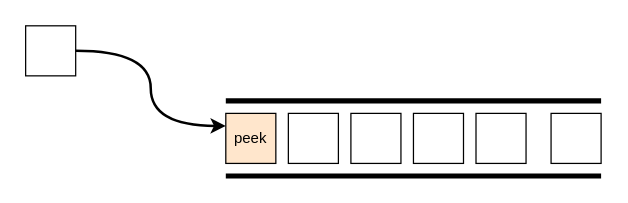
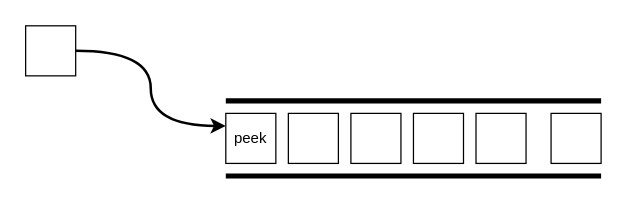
  <mxCell id="0" />
  <mxCell id="1" parent="0" />
  <mxCell id="2" value="" style="endArrow=none;html=1;rounded=0;strokeWidth=4;" edge="1" parent="1"><mxGeometry width="50" height="50" relative="1" as="geometry"><mxPoint x="180" y="80" as="sourcePoint" /><mxPoint x="480" y="80" as="targetPoint" /></mxGeometry></mxCell>
  <mxCell id="3" value="" style="endArrow=none;html=1;rounded=0;strokeWidth=4;" edge="1" parent="1"><mxGeometry width="50" height="50" relative="1" as="geometry"><mxPoint x="180" y="140" as="sourcePoint" /><mxPoint x="480" y="140" as="targetPoint" /></mxGeometry></mxCell>
- <mxCell id="4" value="peek" style="rounded=0;whiteSpace=wrap;html=1;fillColor=#ffe6cc;" vertex="1" parent="1"><mxGeometry x="180" y="90" width="40" height="40" as="geometry" /></mxCell>
+ <mxCell id="4" value="peek" style="rounded=0;whiteSpace=wrap;html=1;" vertex="1" parent="1"><mxGeometry x="180" y="90" width="40" height="40" as="geometry" /></mxCell>
  <mxCell id="5" value="" style="rounded=0;whiteSpace=wrap;html=1;" vertex="1" parent="1"><mxGeometry x="230" y="90" width="40" height="40" as="geometry" /></mxCell>
  <mxCell id="6" value="" style="rounded=0;whiteSpace=wrap;html=1;" vertex="1" parent="1"><mxGeometry x="280" y="90" width="40" height="40" as="geometry" /></mxCell>
  <mxCell id="7" value="" style="rounded=0;whiteSpace=wrap;html=1;" vertex="1" parent="1"><mxGeometry x="330" y="90" width="40" height="40" as="geometry" /></mxCell>
  <mxCell id="8" value="" style="rounded=0;whiteSpace=wrap;html=1;" vertex="1" parent="1"><mxGeometry x="380" y="90" width="40" height="40" as="geometry" /></mxCell>
  <mxCell id="9" value="" style="rounded=0;whiteSpace=wrap;html=1;" vertex="1" parent="1"><mxGeometry x="440" y="90" width="40" height="40" as="geometry" /></mxCell>
  <mxCell id="10" value="" style="rounded=0;whiteSpace=wrap;html=1;" vertex="1" parent="1"><mxGeometry x="20" y="20" width="40" height="40" as="geometry" /></mxCell>
  <mxCell id="11" value="" style="endArrow=classic;html=1;rounded=0;exitX=1;exitY=0.5;exitDx=0;exitDy=0;strokeWidth=2;entryX=0;entryY=0.25;entryDx=0;entryDy=0;edgeStyle=orthogonalEdgeStyle;curved=1;" edge="1" parent="1" source="10" target="4"><mxGeometry width="50" height="50" relative="1" as="geometry"><mxPoint x="330" y="210" as="sourcePoint" /><mxPoint x="150" y="100" as="targetPoint" /></mxGeometry></mxCell>
